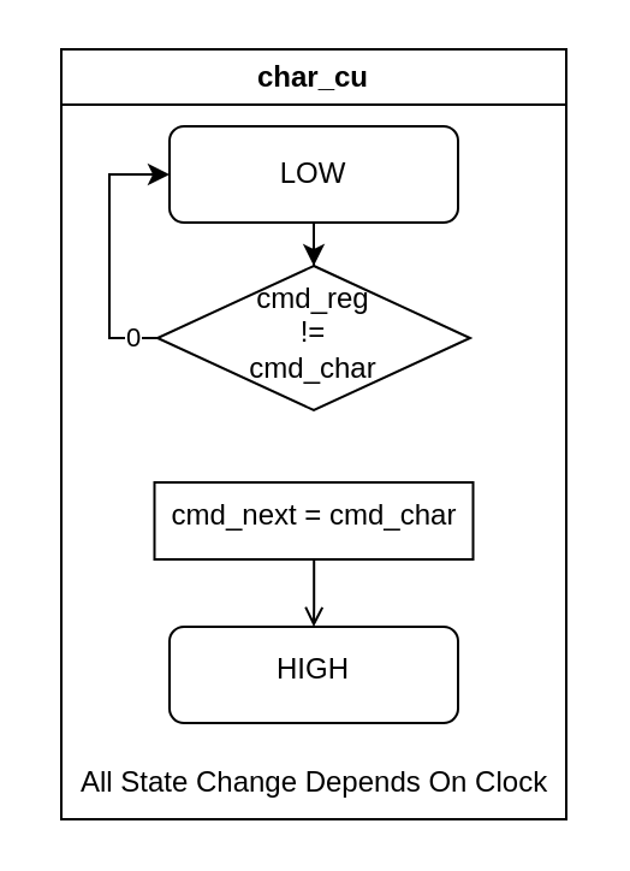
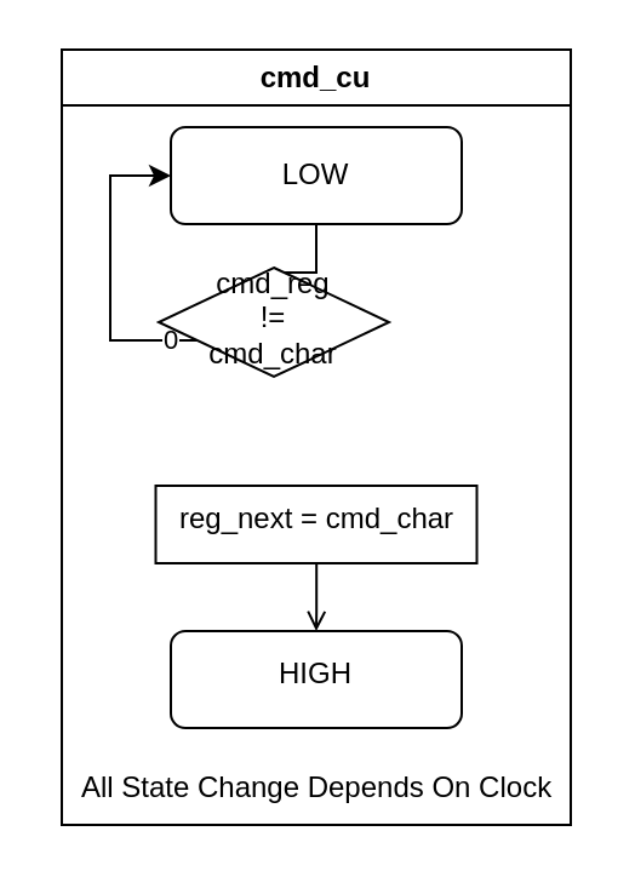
  <mxCell id="0" />
  <mxCell id="1" parent="0" />
- <mxCell id="2" value="char_cu" style="swimlane;whiteSpace=wrap;html=1;" vertex="1" parent="1"><mxGeometry x="25" y="20" width="210" height="320" as="geometry" /></mxCell>
+ <mxCell id="2" value="cmd_cu" style="swimlane;whiteSpace=wrap;html=1;" vertex="1" parent="1"><mxGeometry x="25" y="20" width="210" height="320" as="geometry" /></mxCell>
  <mxCell id="3" value="All State Change Depends On Clock" style="text;html=1;align=center;verticalAlign=middle;resizable=0;points=[];autosize=1;strokeColor=none;fillColor=none;" vertex="1" parent="2"><mxGeometry x="-5" y="290" width="220" height="30" as="geometry" /></mxCell>
  <mxCell id="4" value="" style="group" vertex="1" connectable="0" parent="2"><mxGeometry x="20" y="32" width="165" height="248" as="geometry" /></mxCell>
  <mxCell id="5" style="edgeStyle=orthogonalEdgeStyle;rounded=0;orthogonalLoop=1;jettySize=auto;html=1;" edge="1" parent="4" source="6" target="8"><mxGeometry relative="1" as="geometry" /></mxCell>
  <mxCell id="6" value="LOW" style="rounded=1;whiteSpace=wrap;html=1;fontSize=12;glass=0;strokeWidth=1;shadow=0;" parent="4" vertex="1"><mxGeometry x="25" width="120" height="40" as="geometry" /></mxCell>
  <mxCell id="7" value="0" style="edgeStyle=orthogonalEdgeStyle;rounded=0;orthogonalLoop=1;jettySize=auto;html=1;entryX=0;entryY=0.5;entryDx=0;entryDy=0;" edge="1" parent="4" source="8" target="6"><mxGeometry x="-0.823" relative="1" as="geometry"><Array as="points"><mxPoint y="88" /><mxPoint y="20" /></Array><mxPoint as="offset" /></mxGeometry></mxCell>
- <mxCell id="8" value="cmd_reg&lt;div&gt;!=&lt;/div&gt;&lt;div&gt;cmd_char&lt;/div&gt;" style="rhombus;whiteSpace=wrap;html=1;shadow=0;fontFamily=Helvetica;fontSize=12;align=center;strokeWidth=1;spacing=6;spacingTop=-4;" parent="4" vertex="1"><mxGeometry x="20" y="58" width="130" height="60" as="geometry" /></mxCell>
- <mxCell id="9" value="cmd_next = cmd_char" style="whiteSpace=wrap;html=1;shadow=0;strokeWidth=1;spacing=6;spacingTop=-4;" vertex="1" parent="4"><mxGeometry x="18.75" y="148" width="132.5" height="32" as="geometry" /></mxCell>
+ <mxCell id="8" value="cmd_reg&lt;div&gt;!=&lt;/div&gt;&lt;div&gt;cmd_char&lt;/div&gt;" style="rhombus;whiteSpace=wrap;html=1;shadow=0;fontFamily=Helvetica;fontSize=12;align=center;strokeWidth=1;spacing=6;spacingTop=-4;" parent="4" vertex="1"><mxGeometry x="20" y="58" width="95" height="45" as="geometry" /></mxCell>
+ <mxCell id="9" value="reg_next = cmd_char" style="whiteSpace=wrap;html=1;shadow=0;strokeWidth=1;spacing=6;spacingTop=-4;" vertex="1" parent="4"><mxGeometry x="18.75" y="148" width="132.5" height="32" as="geometry" /></mxCell>
  <mxCell id="10" value="HIGH" style="rounded=1;whiteSpace=wrap;html=1;shadow=0;strokeWidth=1;spacing=6;spacingTop=-4;" vertex="1" parent="4"><mxGeometry x="25" y="208" width="120" height="40" as="geometry" /></mxCell>
  <mxCell id="11" style="edgeStyle=orthogonalEdgeStyle;rounded=0;orthogonalLoop=1;jettySize=auto;html=1;entryX=0.5;entryY=0;entryDx=0;entryDy=0;endArrow=open;" edge="1" parent="4" source="9" target="10"><mxGeometry relative="1" as="geometry" /></mxCell>
